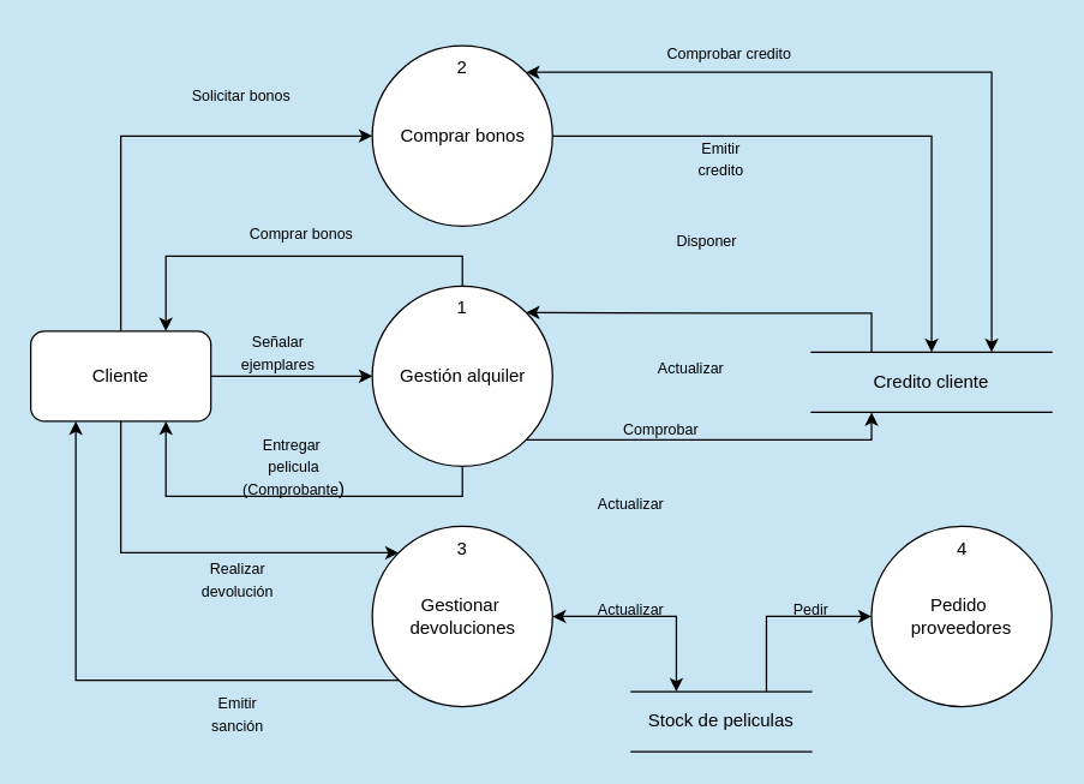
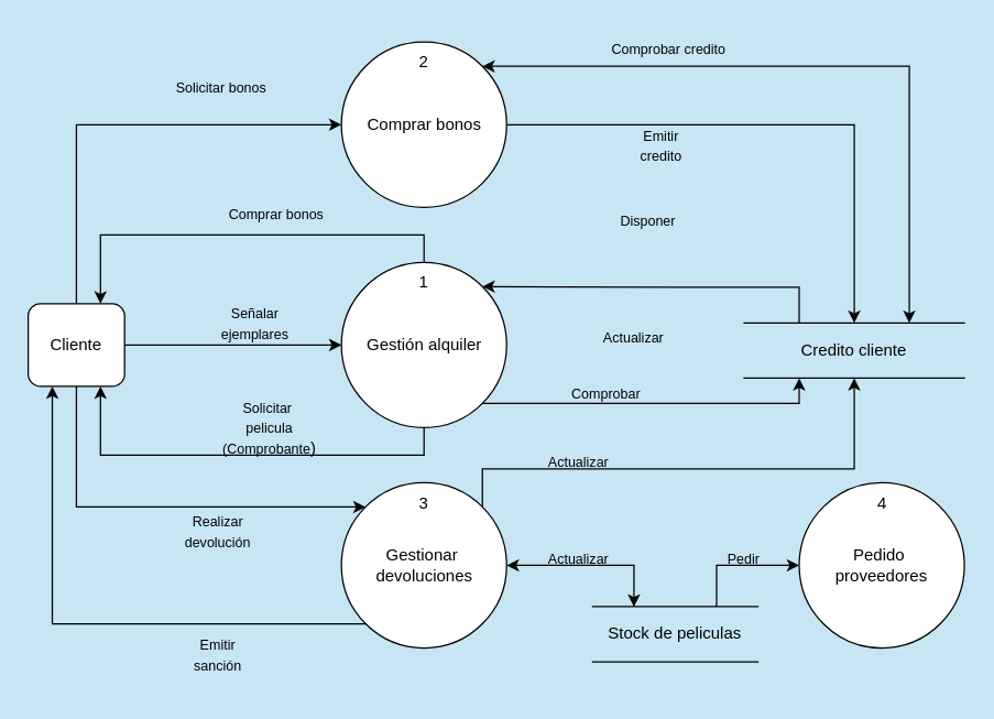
  <mxCell id="0" />
  <mxCell id="1" parent="0" />
  <mxCell id="2" style="edgeStyle=orthogonalEdgeStyle;rounded=0;orthogonalLoop=1;jettySize=auto;html=1;exitX=0.5;exitY=0;exitDx=0;exitDy=0;entryX=0;entryY=0.5;entryDx=0;entryDy=0;" parent="1" source="4" target="7" edge="1"><mxGeometry relative="1" as="geometry" /></mxCell>
  <mxCell id="3" style="edgeStyle=orthogonalEdgeStyle;rounded=0;orthogonalLoop=1;jettySize=auto;html=1;exitX=1;exitY=0.5;exitDx=0;exitDy=0;entryX=0;entryY=0.5;entryDx=0;entryDy=0;" parent="1" source="4" target="26" edge="1"><mxGeometry relative="1" as="geometry" /></mxCell>
- <mxCell id="4" value="Cliente" style="rounded=1;whiteSpace=wrap;html=1;" parent="1" vertex="1"><mxGeometry x="20" y="220" width="120" height="60" as="geometry" /></mxCell>
+ <mxCell id="4" value="Cliente" style="rounded=1;whiteSpace=wrap;html=1;" parent="1" vertex="1"><mxGeometry x="20" y="220" width="70" height="60" as="geometry" /></mxCell>
  <mxCell id="5" style="edgeStyle=orthogonalEdgeStyle;rounded=0;orthogonalLoop=1;jettySize=auto;html=1;exitX=1;exitY=0.5;exitDx=0;exitDy=0;entryX=0.5;entryY=0;entryDx=0;entryDy=0;" parent="1" source="7" target="11" edge="1"><mxGeometry relative="1" as="geometry" /></mxCell>
  <mxCell id="6" style="edgeStyle=orthogonalEdgeStyle;rounded=0;orthogonalLoop=1;jettySize=auto;html=1;exitX=1;exitY=0;exitDx=0;exitDy=0;entryX=0.75;entryY=0;entryDx=0;entryDy=0;startArrow=classic;startFill=1;" edge="1" parent="1" source="7" target="11"><mxGeometry relative="1" as="geometry" /></mxCell>
  <mxCell id="7" value="Comprar bonos" style="ellipse;whiteSpace=wrap;html=1;aspect=fixed;" parent="1" vertex="1"><mxGeometry x="247.5" y="30" width="120" height="120" as="geometry" /></mxCell>
  <mxCell id="8" value="&lt;font style=&quot;font-size: 10px;&quot;&gt;Señalar ejemplares&lt;/font&gt;" style="text;html=1;strokeColor=none;fillColor=none;align=center;verticalAlign=middle;whiteSpace=wrap;rounded=0;" parent="1" vertex="1"><mxGeometry x="155" y="219" width="60" height="30" as="geometry" /></mxCell>
  <mxCell id="9" value="&lt;div&gt;1&lt;/div&gt;" style="text;html=1;strokeColor=none;fillColor=none;align=center;verticalAlign=middle;whiteSpace=wrap;rounded=0;" parent="1" vertex="1"><mxGeometry x="295" y="200" width="25" height="10" as="geometry" /></mxCell>
  <mxCell id="10" style="edgeStyle=orthogonalEdgeStyle;rounded=0;orthogonalLoop=1;jettySize=auto;html=1;exitX=0.25;exitY=0;exitDx=0;exitDy=0;entryX=1;entryY=0;entryDx=0;entryDy=0;" parent="1" source="11" target="26" edge="1"><mxGeometry relative="1" as="geometry"><Array as="points"><mxPoint x="580" y="208" /><mxPoint x="490" y="208" /></Array></mxGeometry></mxCell>
  <mxCell id="11" value="Credito cliente" style="shape=partialRectangle;whiteSpace=wrap;html=1;left=0;right=0;fillColor=none;" parent="1" vertex="1"><mxGeometry x="540" y="234" width="160" height="40" as="geometry" /></mxCell>
  <mxCell id="12" style="edgeStyle=orthogonalEdgeStyle;rounded=0;orthogonalLoop=1;jettySize=auto;html=1;exitX=0;exitY=0;exitDx=0;exitDy=0;entryX=0.5;entryY=1;entryDx=0;entryDy=0;startArrow=classic;startFill=1;endArrow=none;endFill=0;" parent="1" source="16" target="4" edge="1"><mxGeometry relative="1" as="geometry" /></mxCell>
  <mxCell id="13" style="edgeStyle=orthogonalEdgeStyle;rounded=0;orthogonalLoop=1;jettySize=auto;html=1;exitX=0;exitY=1;exitDx=0;exitDy=0;entryX=0.25;entryY=1;entryDx=0;entryDy=0;" parent="1" source="16" target="4" edge="1"><mxGeometry relative="1" as="geometry" /></mxCell>
  <mxCell id="14" style="rounded=0;orthogonalLoop=1;jettySize=auto;html=1;exitX=1;exitY=0.5;exitDx=0;exitDy=0;entryX=0.25;entryY=0;entryDx=0;entryDy=0;edgeStyle=orthogonalEdgeStyle;startArrow=classic;startFill=1;" parent="1" source="16" target="20" edge="1"><mxGeometry relative="1" as="geometry" /></mxCell>
+ <mxCell id="15" style="edgeStyle=orthogonalEdgeStyle;rounded=0;orthogonalLoop=1;jettySize=auto;html=1;exitX=1;exitY=0;exitDx=0;exitDy=0;entryX=0.5;entryY=1;entryDx=0;entryDy=0;" parent="1" source="16" target="11" edge="1"><mxGeometry relative="1" as="geometry"><Array as="points"><mxPoint x="350" y="340" /><mxPoint x="620" y="340" /></Array></mxGeometry></mxCell>
  <mxCell id="16" value="&lt;div&gt;Gestionar&amp;nbsp;&lt;/div&gt;&lt;div&gt;devoluciones&lt;/div&gt;" style="ellipse;whiteSpace=wrap;html=1;aspect=fixed;" parent="1" vertex="1"><mxGeometry x="247.5" y="350" width="120" height="120" as="geometry" /></mxCell>
  <mxCell id="17" value="&lt;font style=&quot;font-size: 10px;&quot;&gt;Realizar devolución&lt;/font&gt;" style="text;html=1;strokeColor=none;fillColor=none;align=center;verticalAlign=middle;whiteSpace=wrap;rounded=0;" parent="1" vertex="1"><mxGeometry x="127.5" y="370" width="60" height="30" as="geometry" /></mxCell>
  <mxCell id="18" value="3" style="text;html=1;strokeColor=none;fillColor=none;align=center;verticalAlign=middle;whiteSpace=wrap;rounded=0;" parent="1" vertex="1"><mxGeometry x="295" y="360" width="25" height="10" as="geometry" /></mxCell>
  <mxCell id="19" value="&lt;font style=&quot;font-size: 10px;&quot;&gt;Emitir sanción&lt;/font&gt;" style="text;html=1;strokeColor=none;fillColor=none;align=center;verticalAlign=middle;whiteSpace=wrap;rounded=0;" parent="1" vertex="1"><mxGeometry x="127.5" y="460" width="60" height="30" as="geometry" /></mxCell>
- <mxCell id="20" value="Stock de peliculas" style="shape=partialRectangle;whiteSpace=wrap;html=1;left=0;right=0;fillColor=none;" parent="1" vertex="1"><mxGeometry x="420" y="460" width="120" height="40" as="geometry" /></mxCell>
+ <mxCell id="20" value="Stock de peliculas" style="shape=partialRectangle;whiteSpace=wrap;html=1;left=0;right=0;fillColor=none;" parent="1" vertex="1"><mxGeometry x="430" y="440" width="120" height="40" as="geometry" /></mxCell>
  <mxCell id="21" style="rounded=0;orthogonalLoop=1;jettySize=auto;html=1;exitX=0;exitY=0.5;exitDx=0;exitDy=0;entryX=0.75;entryY=0;entryDx=0;entryDy=0;startArrow=classic;startFill=1;endArrow=none;endFill=0;edgeStyle=orthogonalEdgeStyle;" parent="1" source="22" target="20" edge="1"><mxGeometry relative="1" as="geometry" /></mxCell>
  <mxCell id="22" value="&lt;div&gt;Pedido&amp;nbsp;&lt;/div&gt;&lt;div&gt;proveedores&lt;/div&gt;" style="ellipse;whiteSpace=wrap;html=1;aspect=fixed;" parent="1" vertex="1"><mxGeometry x="580" y="350" width="120" height="120" as="geometry" /></mxCell>
  <mxCell id="23" style="edgeStyle=orthogonalEdgeStyle;rounded=0;orthogonalLoop=1;jettySize=auto;html=1;exitX=1;exitY=1;exitDx=0;exitDy=0;entryX=0.25;entryY=1;entryDx=0;entryDy=0;" parent="1" source="26" target="11" edge="1"><mxGeometry relative="1" as="geometry"><Array as="points"><mxPoint x="580" y="292" /></Array></mxGeometry></mxCell>
  <mxCell id="24" style="edgeStyle=orthogonalEdgeStyle;rounded=0;orthogonalLoop=1;jettySize=auto;html=1;exitX=0.5;exitY=0;exitDx=0;exitDy=0;entryX=0.75;entryY=0;entryDx=0;entryDy=0;" parent="1" source="26" target="4" edge="1"><mxGeometry relative="1" as="geometry" /></mxCell>
  <mxCell id="25" style="edgeStyle=orthogonalEdgeStyle;rounded=0;orthogonalLoop=1;jettySize=auto;html=1;exitX=0.5;exitY=1;exitDx=0;exitDy=0;entryX=0.75;entryY=1;entryDx=0;entryDy=0;" parent="1" source="26" target="4" edge="1"><mxGeometry relative="1" as="geometry" /></mxCell>
  <mxCell id="26" value="Gestión alquiler" style="ellipse;whiteSpace=wrap;html=1;aspect=fixed;" parent="1" vertex="1"><mxGeometry x="247.5" y="190" width="120" height="120" as="geometry" /></mxCell>
  <mxCell id="27" value="&lt;font style=&quot;font-size: 10px;&quot;&gt;Emitir credito&lt;/font&gt;" style="text;html=1;strokeColor=none;fillColor=none;align=center;verticalAlign=middle;whiteSpace=wrap;rounded=0;" parent="1" vertex="1"><mxGeometry x="450" y="90" width="60" height="30" as="geometry" /></mxCell>
  <mxCell id="28" value="&lt;font style=&quot;font-size: 10px;&quot;&gt;Comprobar&lt;/font&gt;" style="text;html=1;strokeColor=none;fillColor=none;align=center;verticalAlign=middle;whiteSpace=wrap;rounded=0;" parent="1" vertex="1"><mxGeometry x="410" y="270" width="60" height="30" as="geometry" /></mxCell>
  <mxCell id="29" value="&lt;font style=&quot;font-size: 10px;&quot;&gt;Disponer&lt;/font&gt;" style="text;html=1;align=center;verticalAlign=middle;resizable=0;points=[];autosize=1;strokeColor=none;fillColor=none;" parent="1" vertex="1"><mxGeometry x="440" y="145" width="60" height="30" as="geometry" /></mxCell>
  <mxCell id="30" value="&lt;div style=&quot;font-size: 11px;&quot;&gt;&lt;font style=&quot;font-size: 10px;&quot;&gt;Comprar bonos&lt;/font&gt;&lt;/div&gt;" style="text;html=1;align=center;verticalAlign=middle;resizable=0;points=[];autosize=1;strokeColor=none;fillColor=none;" parent="1" vertex="1"><mxGeometry x="155" y="140" width="90" height="30" as="geometry" /></mxCell>
  <mxCell id="31" value="1" style="text;html=1;strokeColor=none;fillColor=none;align=center;verticalAlign=middle;whiteSpace=wrap;rounded=0;" parent="1" vertex="1"><mxGeometry x="295" y="200" width="25" height="10" as="geometry" /></mxCell>
  <mxCell id="32" value="2" style="text;html=1;strokeColor=none;fillColor=none;align=center;verticalAlign=middle;whiteSpace=wrap;rounded=0;" parent="1" vertex="1"><mxGeometry x="295" y="40" width="25" height="10" as="geometry" /></mxCell>
  <mxCell id="33" value="&lt;font style=&quot;font-size: 10px;&quot;&gt;Actualizar&lt;/font&gt;" style="text;html=1;strokeColor=none;fillColor=none;align=center;verticalAlign=middle;whiteSpace=wrap;rounded=0;" parent="1" vertex="1"><mxGeometry x="390" y="390" width="60" height="30" as="geometry" /></mxCell>
  <mxCell id="34" value="&lt;font style=&quot;font-size: 10px;&quot;&gt;Pedir&lt;/font&gt;" style="text;html=1;strokeColor=none;fillColor=none;align=center;verticalAlign=middle;whiteSpace=wrap;rounded=0;" parent="1" vertex="1"><mxGeometry x="510" y="390" width="60" height="30" as="geometry" /></mxCell>
- <mxCell id="35" value="&lt;div&gt;&lt;font style=&quot;font-size: 10px;&quot;&gt;Entregar&amp;nbsp;&lt;/font&gt;&lt;/div&gt;&lt;div&gt;&lt;font style=&quot;font-size: 10px;&quot;&gt;pelicula&lt;/font&gt;&lt;/div&gt;&lt;div&gt;&lt;font style=&quot;font-size: 10px;&quot;&gt;(Comprobante&lt;/font&gt;)&lt;/div&gt;" style="text;html=1;align=center;verticalAlign=middle;resizable=0;points=[];autosize=1;strokeColor=none;fillColor=none;" parent="1" vertex="1"><mxGeometry x="150" y="280" width="90" height="60" as="geometry" /></mxCell>
+ <mxCell id="35" value="&lt;div&gt;&lt;font style=&quot;font-size: 10px;&quot;&gt;Solicitar&amp;nbsp;&lt;/font&gt;&lt;/div&gt;&lt;div&gt;&lt;font style=&quot;font-size: 10px;&quot;&gt;pelicula&lt;/font&gt;&lt;/div&gt;&lt;div&gt;&lt;font style=&quot;font-size: 10px;&quot;&gt;(Comprobante&lt;/font&gt;)&lt;/div&gt;" style="text;html=1;align=center;verticalAlign=middle;resizable=0;points=[];autosize=1;strokeColor=none;fillColor=none;" parent="1" vertex="1"><mxGeometry x="150" y="280" width="90" height="60" as="geometry" /></mxCell>
  <mxCell id="36" value="4" style="text;html=1;strokeColor=none;fillColor=none;align=center;verticalAlign=middle;whiteSpace=wrap;rounded=0;" parent="1" vertex="1"><mxGeometry x="627.5" y="360" width="25" height="10" as="geometry" /></mxCell>
  <mxCell id="37" value="&lt;font style=&quot;font-size: 10px;&quot;&gt;Actualizar&lt;/font&gt;" style="text;html=1;strokeColor=none;fillColor=none;align=center;verticalAlign=middle;whiteSpace=wrap;rounded=0;" parent="1" vertex="1"><mxGeometry x="390" y="320" width="60" height="30" as="geometry" /></mxCell>
  <mxCell id="38" value="&lt;font style=&quot;font-size: 10px;&quot;&gt;Actualizar&lt;/font&gt;" style="text;html=1;strokeColor=none;fillColor=none;align=center;verticalAlign=middle;whiteSpace=wrap;rounded=0;" parent="1" vertex="1"><mxGeometry x="430" y="230" width="60" height="30" as="geometry" /></mxCell>
  <mxCell id="39" value="&lt;font style=&quot;font-size: 10px;&quot;&gt;Solicitar bonos&lt;/font&gt;" style="text;html=1;align=center;verticalAlign=middle;resizable=0;points=[];autosize=1;strokeColor=none;fillColor=none;" vertex="1" parent="1"><mxGeometry x="115" y="48" width="90" height="30" as="geometry" /></mxCell>
  <mxCell id="40" value="&lt;font style=&quot;font-size: 10px;&quot;&gt;Comprobar credito&lt;/font&gt;" style="text;html=1;align=center;verticalAlign=middle;resizable=0;points=[];autosize=1;strokeColor=none;fillColor=none;" vertex="1" parent="1"><mxGeometry x="430" y="20" width="110" height="30" as="geometry" /></mxCell>
